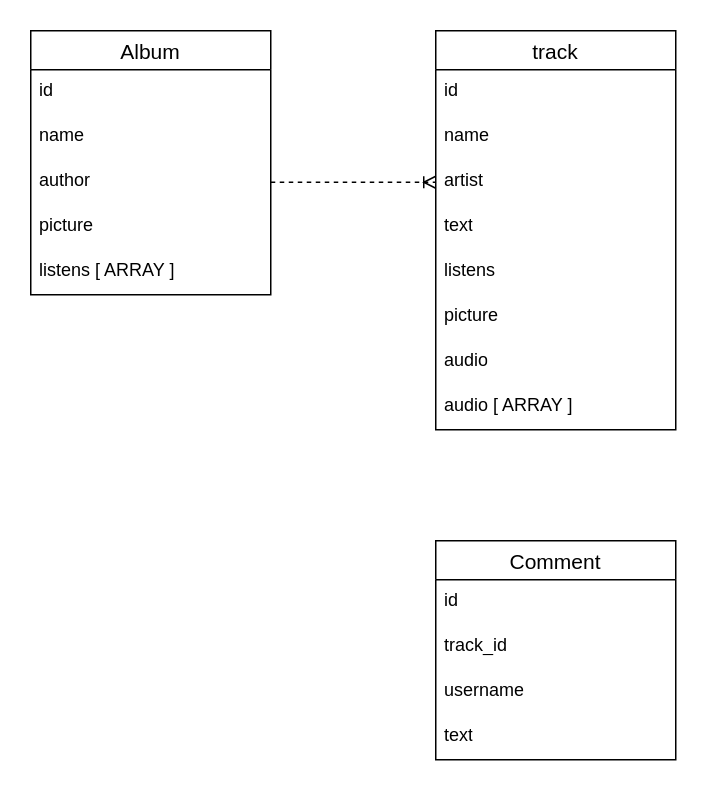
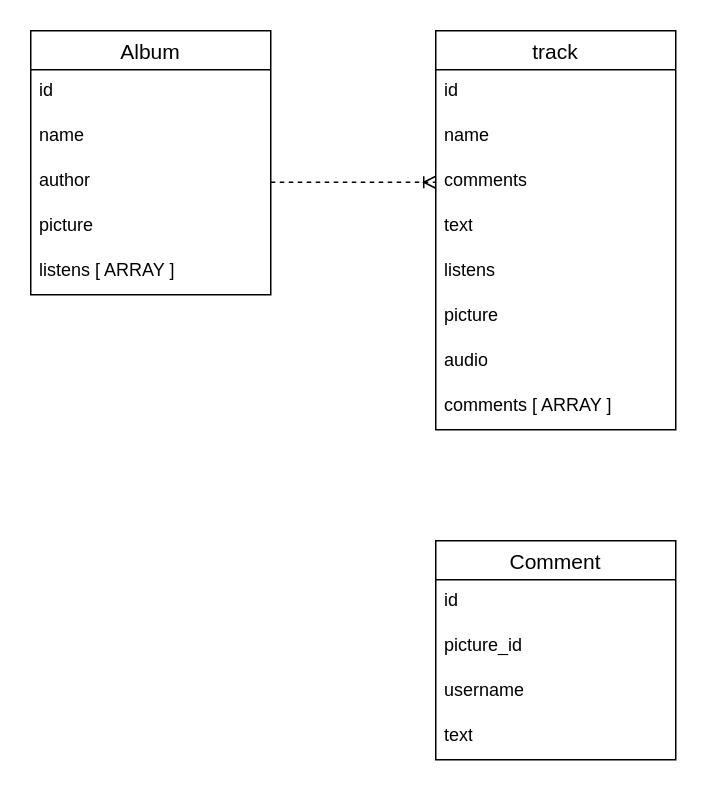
  <mxCell id="0" />
  <mxCell id="1" parent="0" />
  <mxCell id="2" value="track" style="swimlane;fontStyle=0;childLayout=stackLayout;horizontal=1;startSize=26;horizontalStack=0;resizeParent=1;resizeParentMax=0;resizeLast=0;collapsible=1;marginBottom=0;align=center;fontSize=14;" vertex="1" parent="1"><mxGeometry x="290" y="20" width="160" height="266" as="geometry" /></mxCell>
  <mxCell id="3" value="id" style="text;strokeColor=none;fillColor=none;spacingLeft=4;spacingRight=4;overflow=hidden;rotatable=0;points=[[0,0.5],[1,0.5]];portConstraint=eastwest;fontSize=12;whiteSpace=wrap;html=1;" vertex="1" parent="2"><mxGeometry y="26" width="160" height="30" as="geometry" /></mxCell>
  <mxCell id="4" value="name" style="text;strokeColor=none;fillColor=none;spacingLeft=4;spacingRight=4;overflow=hidden;rotatable=0;points=[[0,0.5],[1,0.5]];portConstraint=eastwest;fontSize=12;whiteSpace=wrap;html=1;" vertex="1" parent="2"><mxGeometry y="56" width="160" height="30" as="geometry" /></mxCell>
- <mxCell id="5" value="artist" style="text;strokeColor=none;fillColor=none;spacingLeft=4;spacingRight=4;overflow=hidden;rotatable=0;points=[[0,0.5],[1,0.5]];portConstraint=eastwest;fontSize=12;whiteSpace=wrap;html=1;" vertex="1" parent="2"><mxGeometry y="86" width="160" height="30" as="geometry" /></mxCell>
+ <mxCell id="5" value="comments" style="text;strokeColor=none;fillColor=none;spacingLeft=4;spacingRight=4;overflow=hidden;rotatable=0;points=[[0,0.5],[1,0.5]];portConstraint=eastwest;fontSize=12;whiteSpace=wrap;html=1;" vertex="1" parent="2"><mxGeometry y="86" width="160" height="30" as="geometry" /></mxCell>
  <mxCell id="6" value="text" style="text;strokeColor=none;fillColor=none;spacingLeft=4;spacingRight=4;overflow=hidden;rotatable=0;points=[[0,0.5],[1,0.5]];portConstraint=eastwest;fontSize=12;whiteSpace=wrap;html=1;" vertex="1" parent="2"><mxGeometry y="116" width="160" height="30" as="geometry" /></mxCell>
  <mxCell id="7" value="listens" style="text;strokeColor=none;fillColor=none;spacingLeft=4;spacingRight=4;overflow=hidden;rotatable=0;points=[[0,0.5],[1,0.5]];portConstraint=eastwest;fontSize=12;whiteSpace=wrap;html=1;" vertex="1" parent="2"><mxGeometry y="146" width="160" height="30" as="geometry" /></mxCell>
  <mxCell id="8" value="picture" style="text;strokeColor=none;fillColor=none;spacingLeft=4;spacingRight=4;overflow=hidden;rotatable=0;points=[[0,0.5],[1,0.5]];portConstraint=eastwest;fontSize=12;whiteSpace=wrap;html=1;" vertex="1" parent="2"><mxGeometry y="176" width="160" height="30" as="geometry" /></mxCell>
  <mxCell id="9" value="audio" style="text;strokeColor=none;fillColor=none;spacingLeft=4;spacingRight=4;overflow=hidden;rotatable=0;points=[[0,0.5],[1,0.5]];portConstraint=eastwest;fontSize=12;whiteSpace=wrap;html=1;" vertex="1" parent="2"><mxGeometry y="206" width="160" height="30" as="geometry" /></mxCell>
- <mxCell id="10" value="audio [ ARRAY ]" style="text;strokeColor=none;fillColor=none;spacingLeft=4;spacingRight=4;overflow=hidden;rotatable=0;points=[[0,0.5],[1,0.5]];portConstraint=eastwest;fontSize=12;whiteSpace=wrap;html=1;" vertex="1" parent="2"><mxGeometry y="236" width="160" height="30" as="geometry" /></mxCell>
+ <mxCell id="10" value="comments [ ARRAY ]" style="text;strokeColor=none;fillColor=none;spacingLeft=4;spacingRight=4;overflow=hidden;rotatable=0;points=[[0,0.5],[1,0.5]];portConstraint=eastwest;fontSize=12;whiteSpace=wrap;html=1;" vertex="1" parent="2"><mxGeometry y="236" width="160" height="30" as="geometry" /></mxCell>
  <mxCell id="11" value="Comment" style="swimlane;fontStyle=0;childLayout=stackLayout;horizontal=1;startSize=26;horizontalStack=0;resizeParent=1;resizeParentMax=0;resizeLast=0;collapsible=1;marginBottom=0;align=center;fontSize=14;" vertex="1" parent="1"><mxGeometry x="290" y="360" width="160" height="146" as="geometry" /></mxCell>
  <mxCell id="12" value="id" style="text;strokeColor=none;fillColor=none;spacingLeft=4;spacingRight=4;overflow=hidden;rotatable=0;points=[[0,0.5],[1,0.5]];portConstraint=eastwest;fontSize=12;whiteSpace=wrap;html=1;" vertex="1" parent="11"><mxGeometry y="26" width="160" height="30" as="geometry" /></mxCell>
- <mxCell id="13" value="track_id" style="text;strokeColor=none;fillColor=none;spacingLeft=4;spacingRight=4;overflow=hidden;rotatable=0;points=[[0,0.5],[1,0.5]];portConstraint=eastwest;fontSize=12;whiteSpace=wrap;html=1;" vertex="1" parent="11"><mxGeometry y="56" width="160" height="30" as="geometry" /></mxCell>
+ <mxCell id="13" value="picture_id" style="text;strokeColor=none;fillColor=none;spacingLeft=4;spacingRight=4;overflow=hidden;rotatable=0;points=[[0,0.5],[1,0.5]];portConstraint=eastwest;fontSize=12;whiteSpace=wrap;html=1;" vertex="1" parent="11"><mxGeometry y="56" width="160" height="30" as="geometry" /></mxCell>
  <mxCell id="14" value="username" style="text;strokeColor=none;fillColor=none;spacingLeft=4;spacingRight=4;overflow=hidden;rotatable=0;points=[[0,0.5],[1,0.5]];portConstraint=eastwest;fontSize=12;whiteSpace=wrap;html=1;" vertex="1" parent="11"><mxGeometry y="86" width="160" height="30" as="geometry" /></mxCell>
  <mxCell id="15" value="text" style="text;strokeColor=none;fillColor=none;spacingLeft=4;spacingRight=4;overflow=hidden;rotatable=0;points=[[0,0.5],[1,0.5]];portConstraint=eastwest;fontSize=12;whiteSpace=wrap;html=1;" vertex="1" parent="11"><mxGeometry y="116" width="160" height="30" as="geometry" /></mxCell>
  <mxCell id="16" value="Album" style="swimlane;fontStyle=0;childLayout=stackLayout;horizontal=1;startSize=26;horizontalStack=0;resizeParent=1;resizeParentMax=0;resizeLast=0;collapsible=1;marginBottom=0;align=center;fontSize=14;" vertex="1" parent="1"><mxGeometry x="20" y="20" width="160" height="176" as="geometry" /></mxCell>
  <mxCell id="17" value="id" style="text;strokeColor=none;fillColor=none;spacingLeft=4;spacingRight=4;overflow=hidden;rotatable=0;points=[[0,0.5],[1,0.5]];portConstraint=eastwest;fontSize=12;whiteSpace=wrap;html=1;" vertex="1" parent="16"><mxGeometry y="26" width="160" height="30" as="geometry" /></mxCell>
  <mxCell id="18" value="name" style="text;strokeColor=none;fillColor=none;spacingLeft=4;spacingRight=4;overflow=hidden;rotatable=0;points=[[0,0.5],[1,0.5]];portConstraint=eastwest;fontSize=12;whiteSpace=wrap;html=1;" vertex="1" parent="16"><mxGeometry y="56" width="160" height="30" as="geometry" /></mxCell>
  <mxCell id="19" value="author" style="text;strokeColor=none;fillColor=none;spacingLeft=4;spacingRight=4;overflow=hidden;rotatable=0;points=[[0,0.5],[1,0.5]];portConstraint=eastwest;fontSize=12;whiteSpace=wrap;html=1;" vertex="1" parent="16"><mxGeometry y="86" width="160" height="30" as="geometry" /></mxCell>
  <mxCell id="20" value="picture" style="text;strokeColor=none;fillColor=none;spacingLeft=4;spacingRight=4;overflow=hidden;rotatable=0;points=[[0,0.5],[1,0.5]];portConstraint=eastwest;fontSize=12;whiteSpace=wrap;html=1;" vertex="1" parent="16"><mxGeometry y="116" width="160" height="30" as="geometry" /></mxCell>
  <mxCell id="21" value="listens [ ARRAY ]" style="text;strokeColor=none;fillColor=none;spacingLeft=4;spacingRight=4;overflow=hidden;rotatable=0;points=[[0,0.5],[1,0.5]];portConstraint=eastwest;fontSize=12;whiteSpace=wrap;html=1;" vertex="1" parent="16"><mxGeometry y="146" width="160" height="30" as="geometry" /></mxCell>
  <mxCell id="22" value="" style="edgeStyle=entityRelationEdgeStyle;fontSize=12;html=1;endArrow=ERoneToMany;rounded=0;entryX=0;entryY=0.5;entryDx=0;entryDy=0;exitX=1;exitY=0.5;exitDx=0;exitDy=0;dashed=1;" edge="1" parent="1" source="19" target="5"><mxGeometry width="100" height="100" relative="1" as="geometry"><mxPoint x="170" y="250" as="sourcePoint" /><mxPoint x="270" y="150" as="targetPoint" /></mxGeometry></mxCell>
